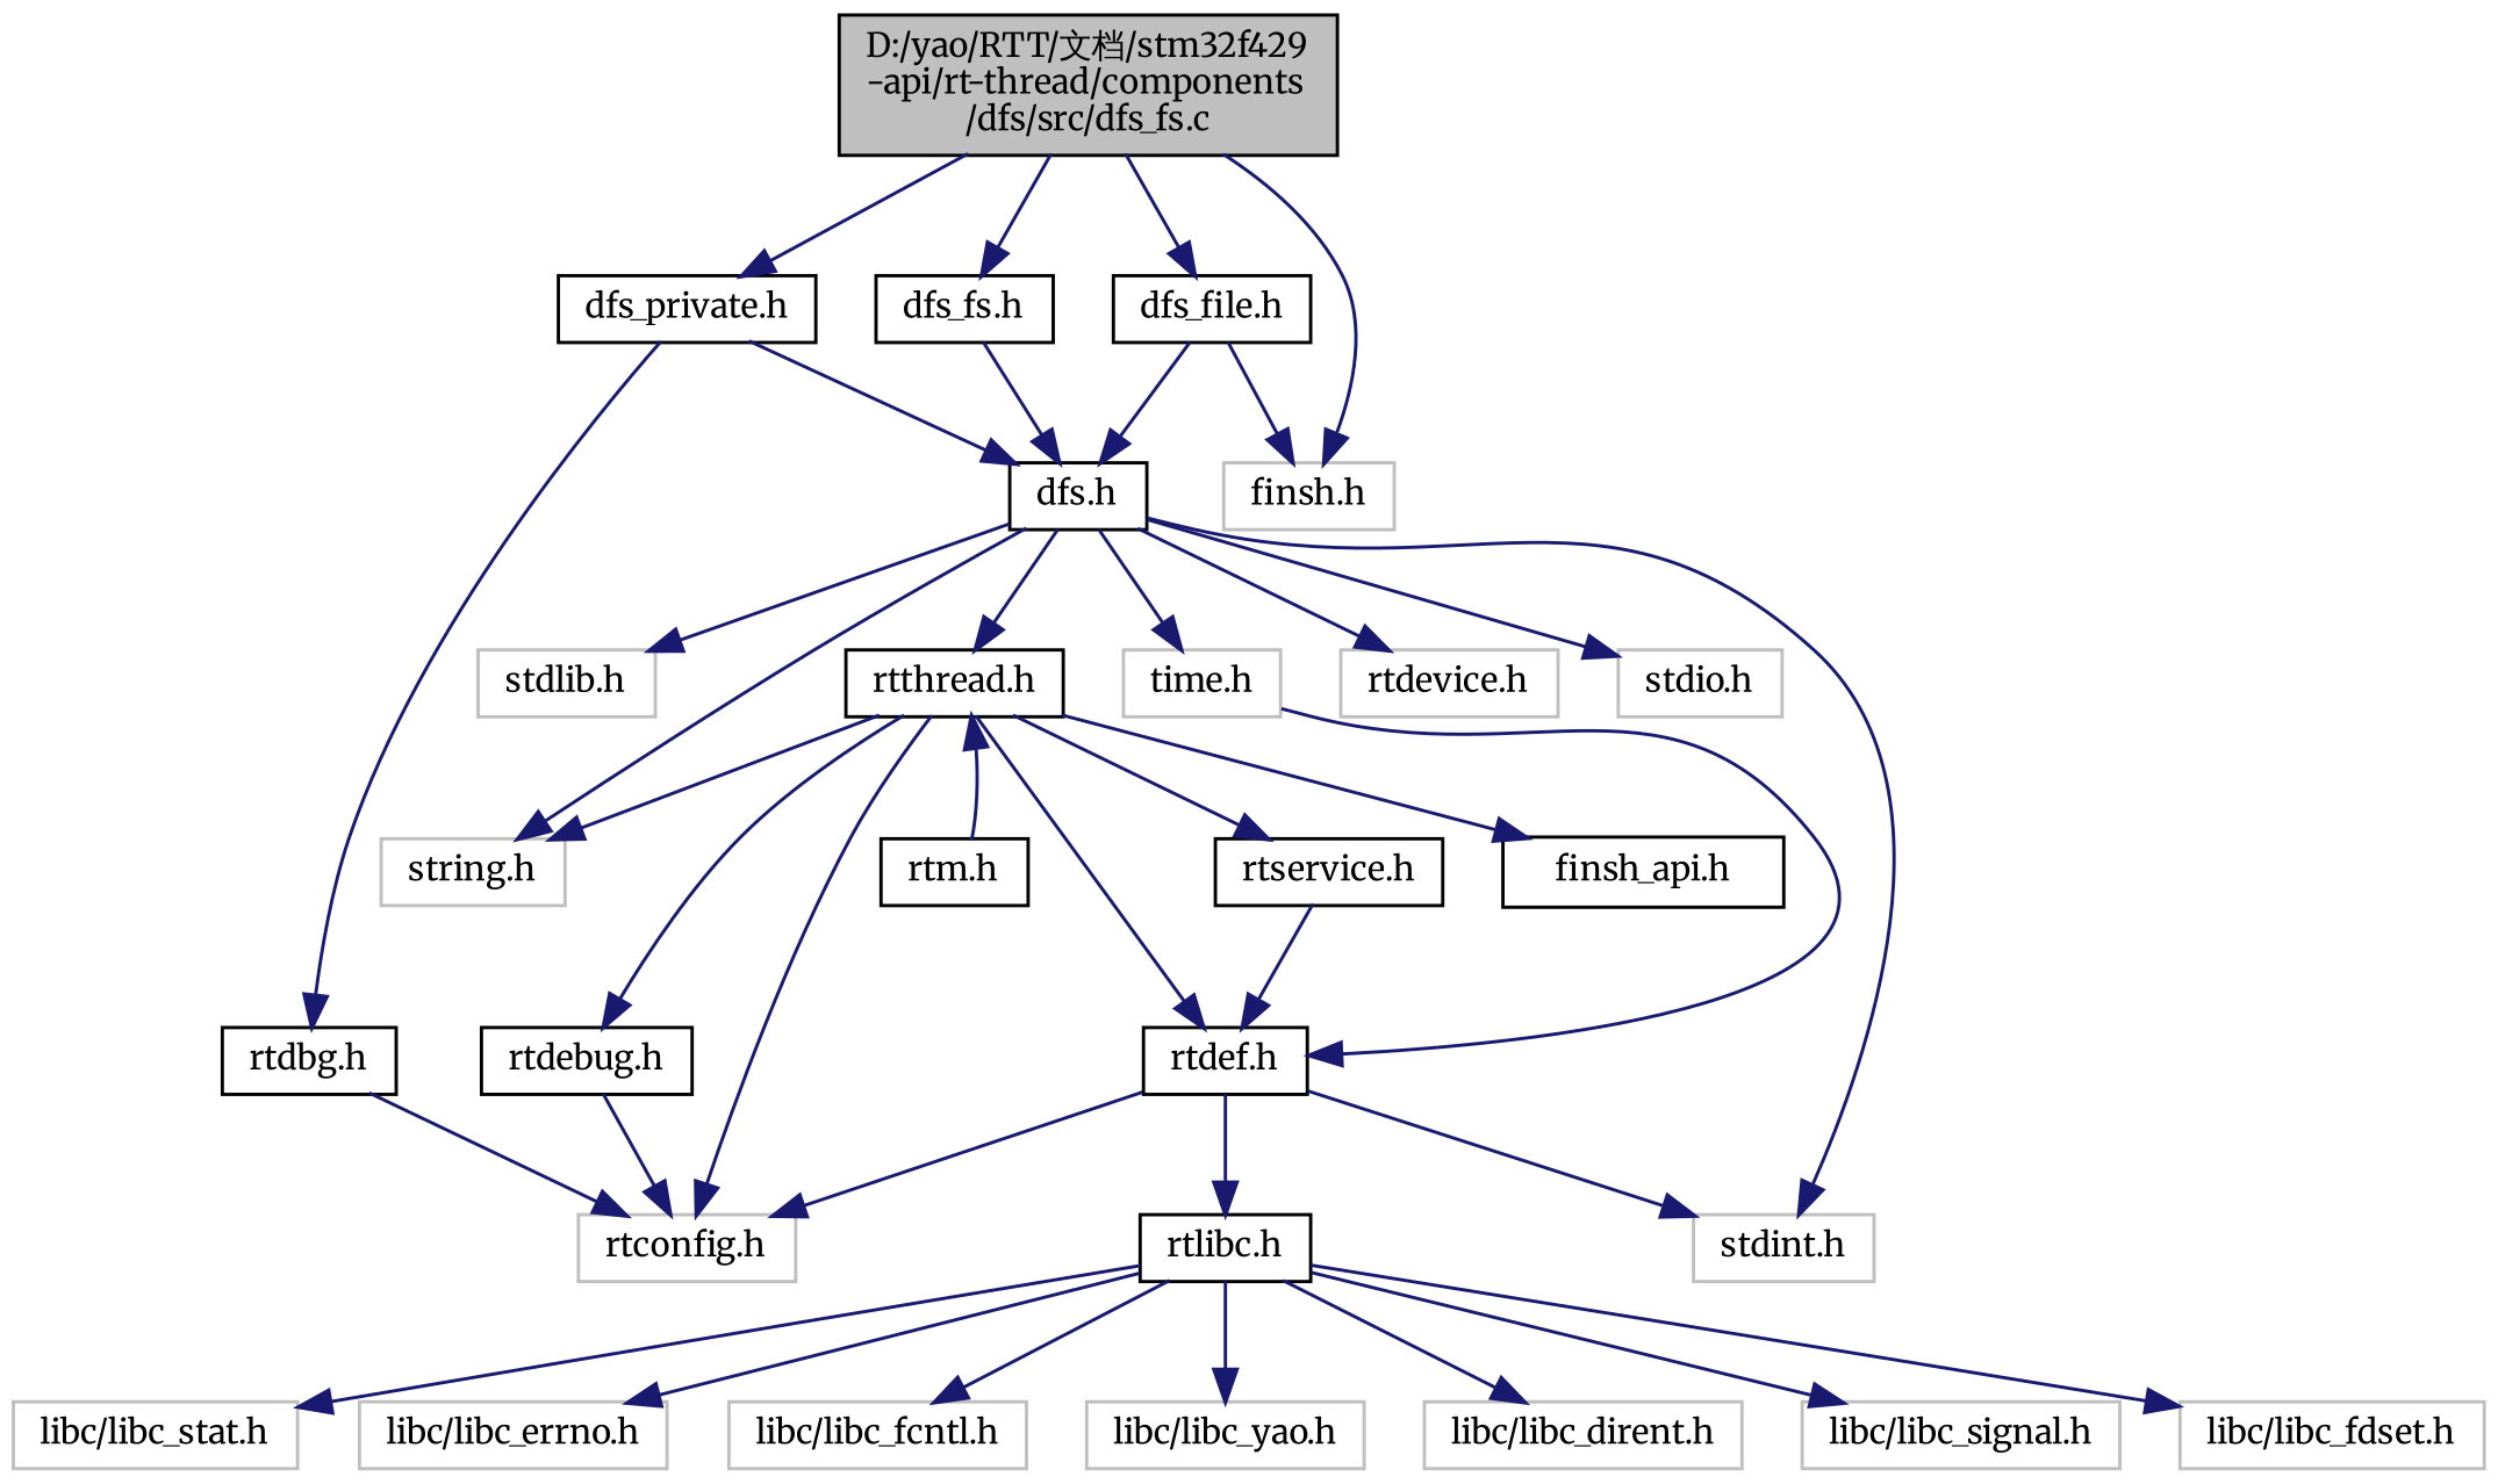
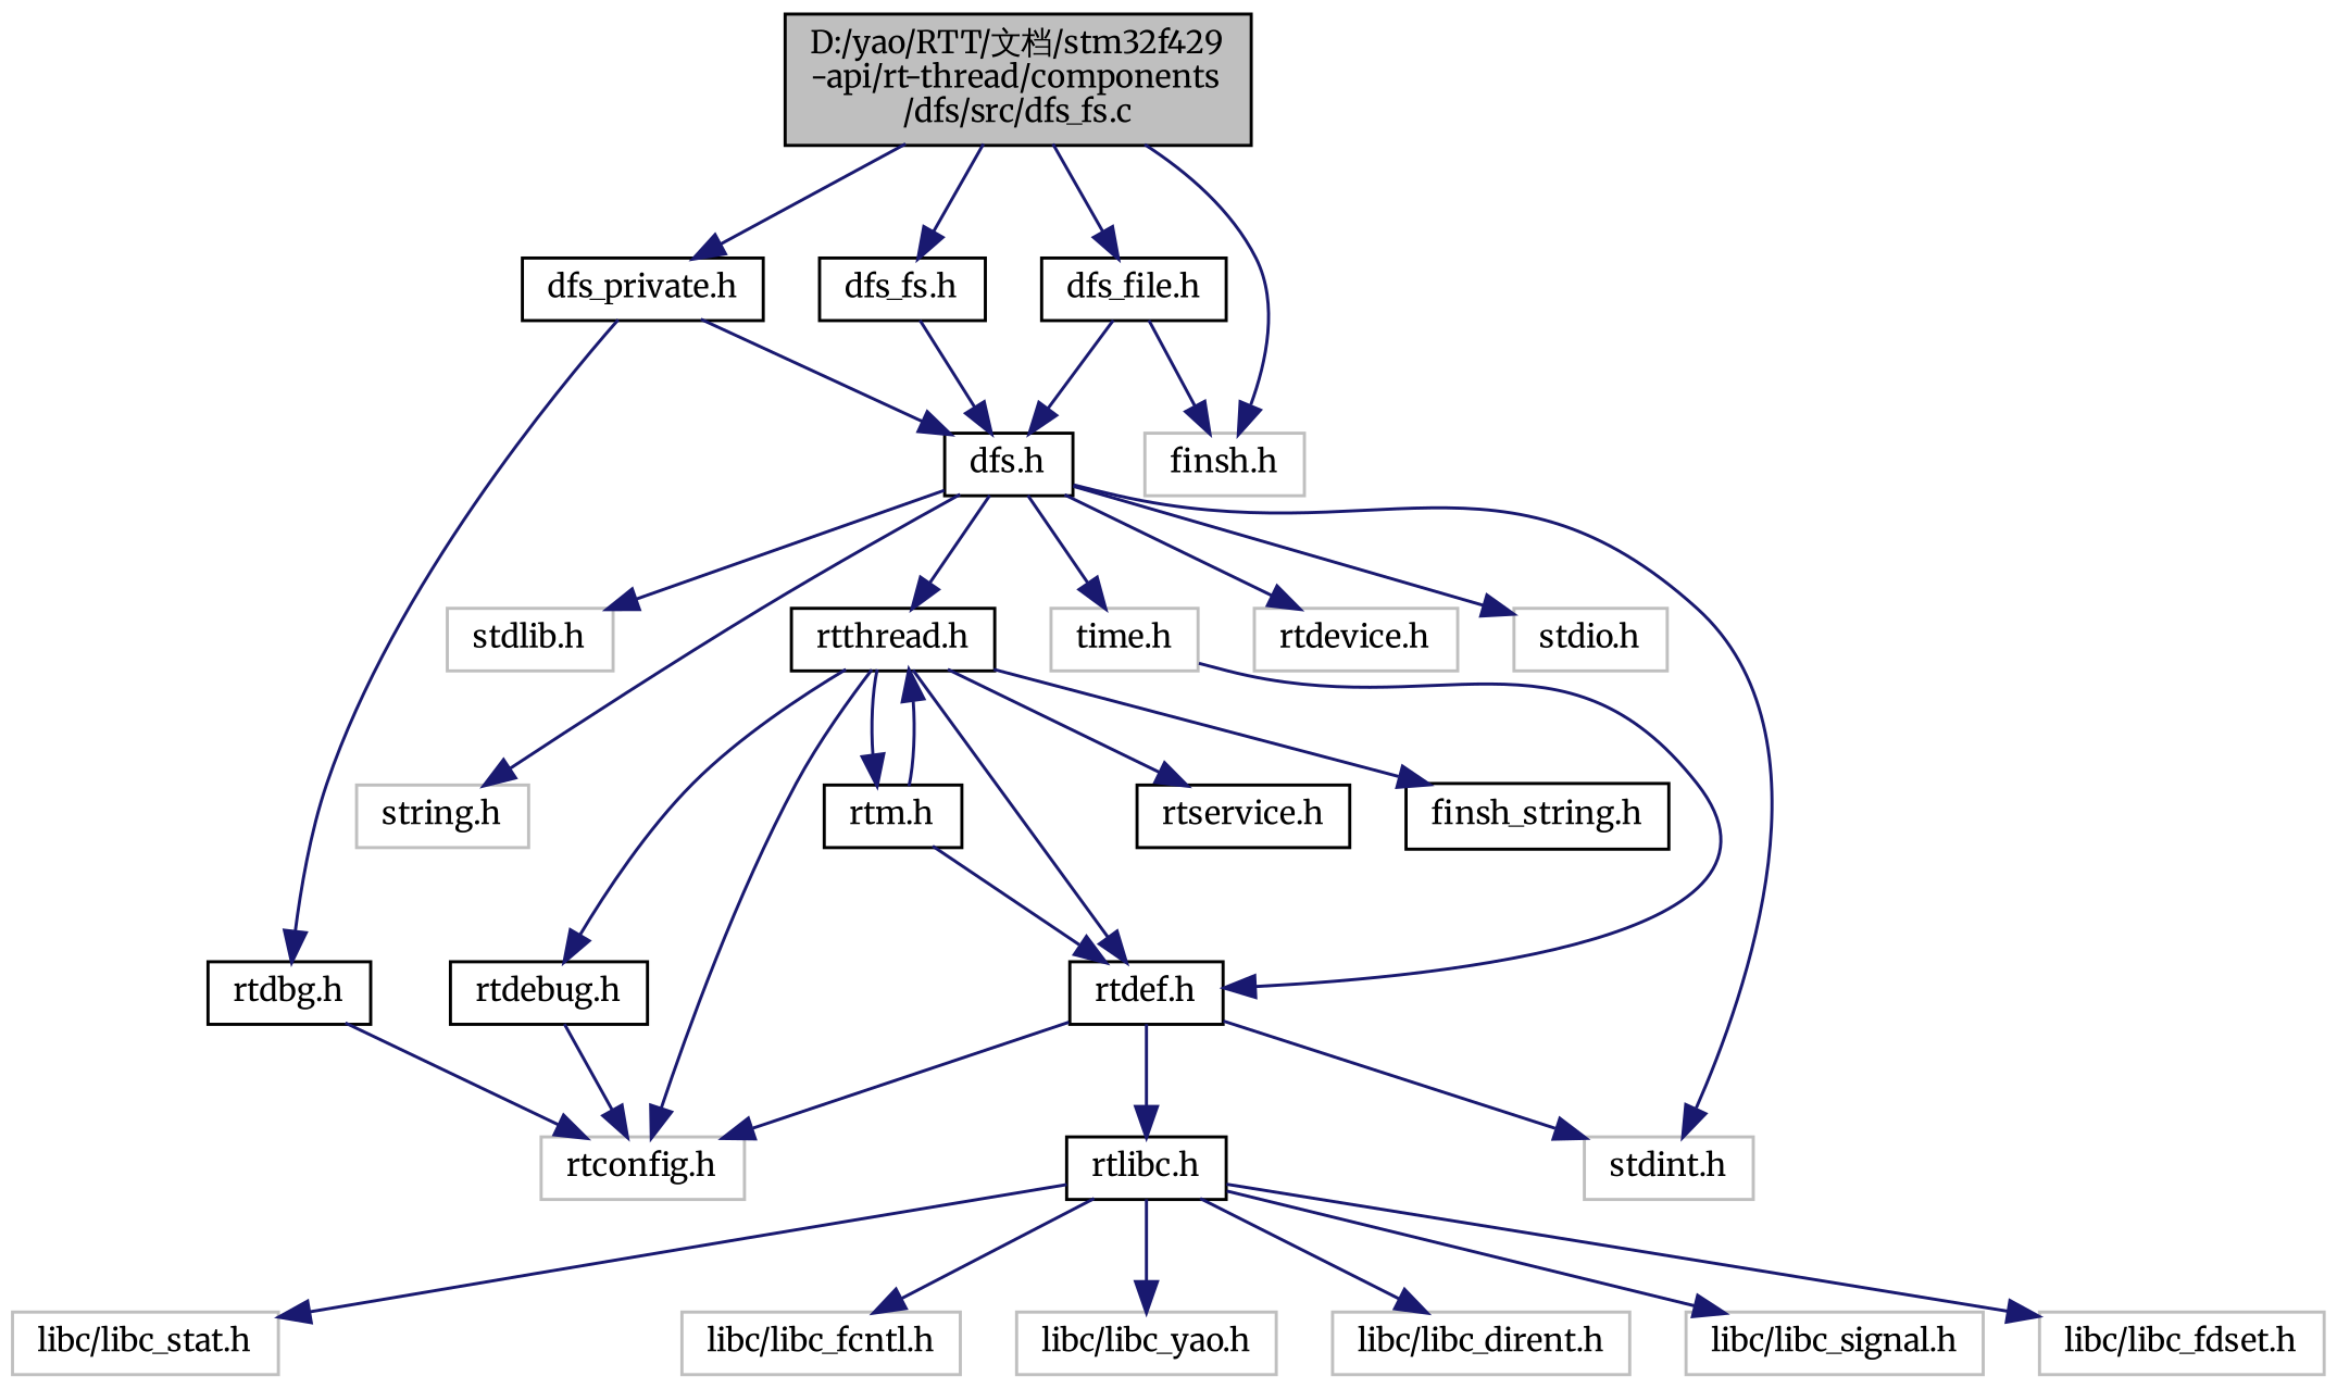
  digraph {
    fontname=Merriweather
    node [color=grey75 fillcolor=white fontname=Merriweather fontsize=10 shape=record style=filled]
    edge [color=midnightblue fontname=Merriweather fontsize=10 labelfontname="FreeSans.ttf" labelfontsize=10 style=solid]
    n1 [color=black fillcolor=grey75 fontcolor=black height=0.2 label="D:/yao/RTT/文档/stm32f429\l-api/rt-thread/components\l/dfs/src/dfs_fs.c" width=0.4]
    n2 [color=black height=0.2 label="dfs_fs.h" width=0.4]
    n3 [color=black height=0.2 label="dfs_file.h" width=0.4]
    n4 [color=black height=0.2 label="dfs_private.h" width=0.4]
    n5 [height=0.2 label="finsh.h" width=0.4]
    n6 [color=black height=0.2 label="dfs.h" width=0.4]
    n7 [color=black height=0.2 label="rtdbg.h" width=0.4]
    n8 [height=0.2 label="stdio.h" width=0.4]
    n9 [height=0.2 label="stdint.h" width=0.4]
    n10 [height=0.2 label="stdlib.h" width=0.4]
    n11 [height=0.2 label="string.h" width=0.4]
    n12 [height=0.2 label="time.h" width=0.4]
    n13 [color=black height=0.2 label="rtthread.h" width=0.4]
    n14 [height=0.2 label="rtdevice.h" width=0.4]
    n15 [color=black height=0.2 label="rtdef.h" width=0.4]
    n16 [height=0.2 label="rtconfig.h" width=0.4]
    n17 [color=black height=0.2 label="rtdebug.h" width=0.4]
    n18 [color=black height=0.2 label="rtservice.h" width=0.4]
    n19 [color=black height=0.2 label="rtm.h" width=0.4]
-   n20 [color=black height=0.2 label="finsh_api.h" width=0.4]
+   n20 [color=black height=0.2 label="finsh_string.h" width=0.4]
    n21 [color=black height=0.2 label="rtlibc.h" width=0.4]
    n22 [height=0.2 label="libc/libc_stat.h" width=0.4]
-   n23 [height=0.2 label="libc/libc_errno.h" width=0.4]
    n24 [height=0.2 label="libc/libc_fcntl.h" width=0.4]
    n25 [height=0.2 label="libc/libc_yao.h" width=0.4]
    n26 [height=0.2 label="libc/libc_dirent.h" width=0.4]
    n27 [height=0.2 label="libc/libc_signal.h" width=0.4]
    n28 [height=0.2 label="libc/libc_fdset.h" width=0.4]
    n1 -> n2
    n1 -> n3
    n1 -> n4
    n1 -> n5
    n2 -> n6
    n3 -> n5
    n3 -> n6
    n4 -> n6
    n4 -> n7
    n6 -> n8
    n6 -> n9
    n6 -> n10
    n6 -> n11
    n6 -> n12
    n6 -> n13
    n6 -> n14
    n7 -> n16
    n12 -> n15
    n13 -> n15
    n13 -> n16
    n13 -> n17
    n13 -> n18
-   n13 -> n11
+   n13 -> n19
    n13 -> n20
    n15 -> n9
    n15 -> n16
    n15 -> n21
    n17 -> n16
    n19 -> n13
-   n18 -> n15
+   n19 -> n15
    n21 -> n22
-   n21 -> n23
    n21 -> n24
    n21 -> n25
    n21 -> n26
    n21 -> n27
    n21 -> n28
  }
